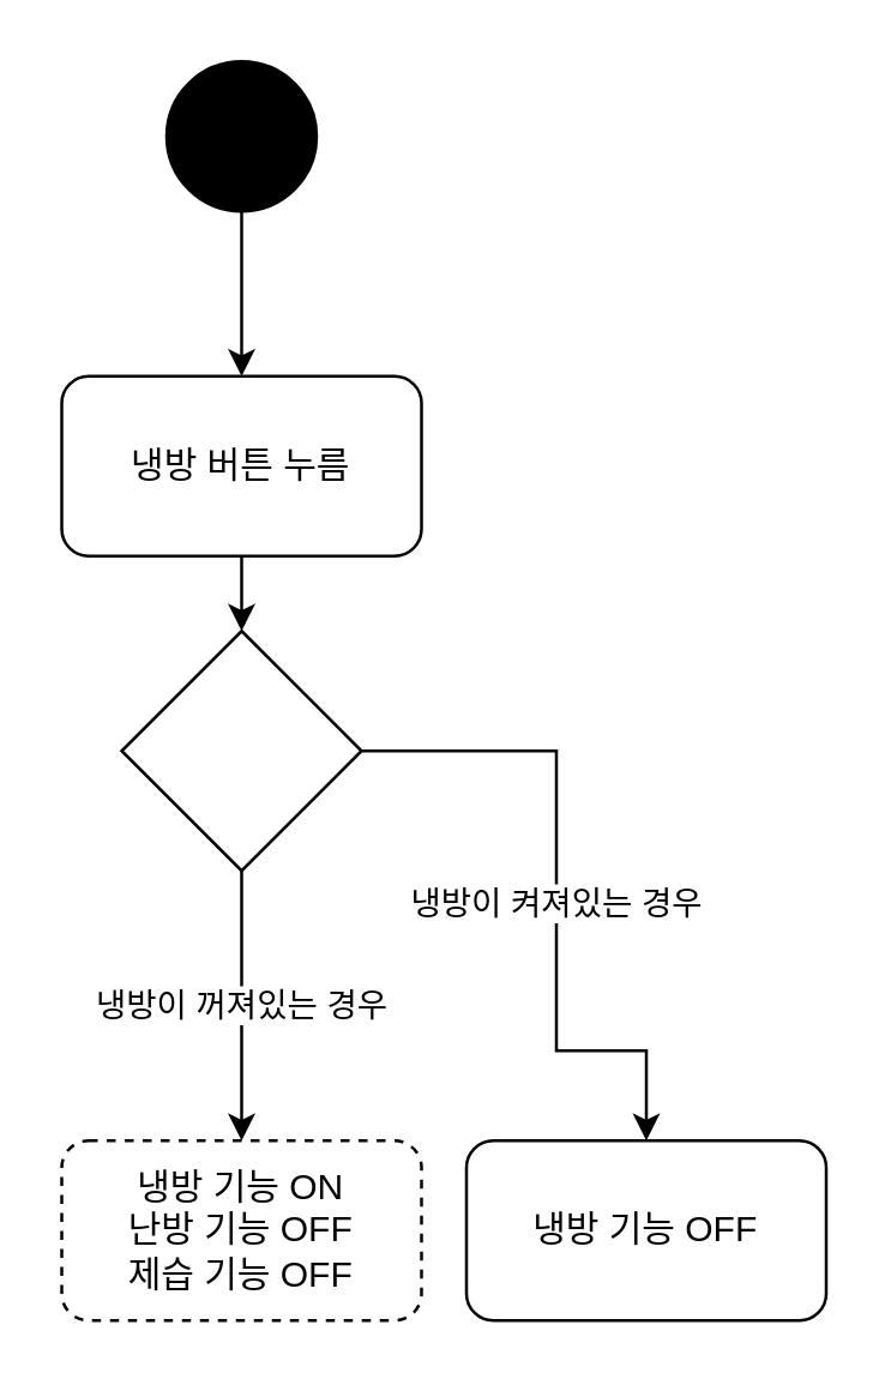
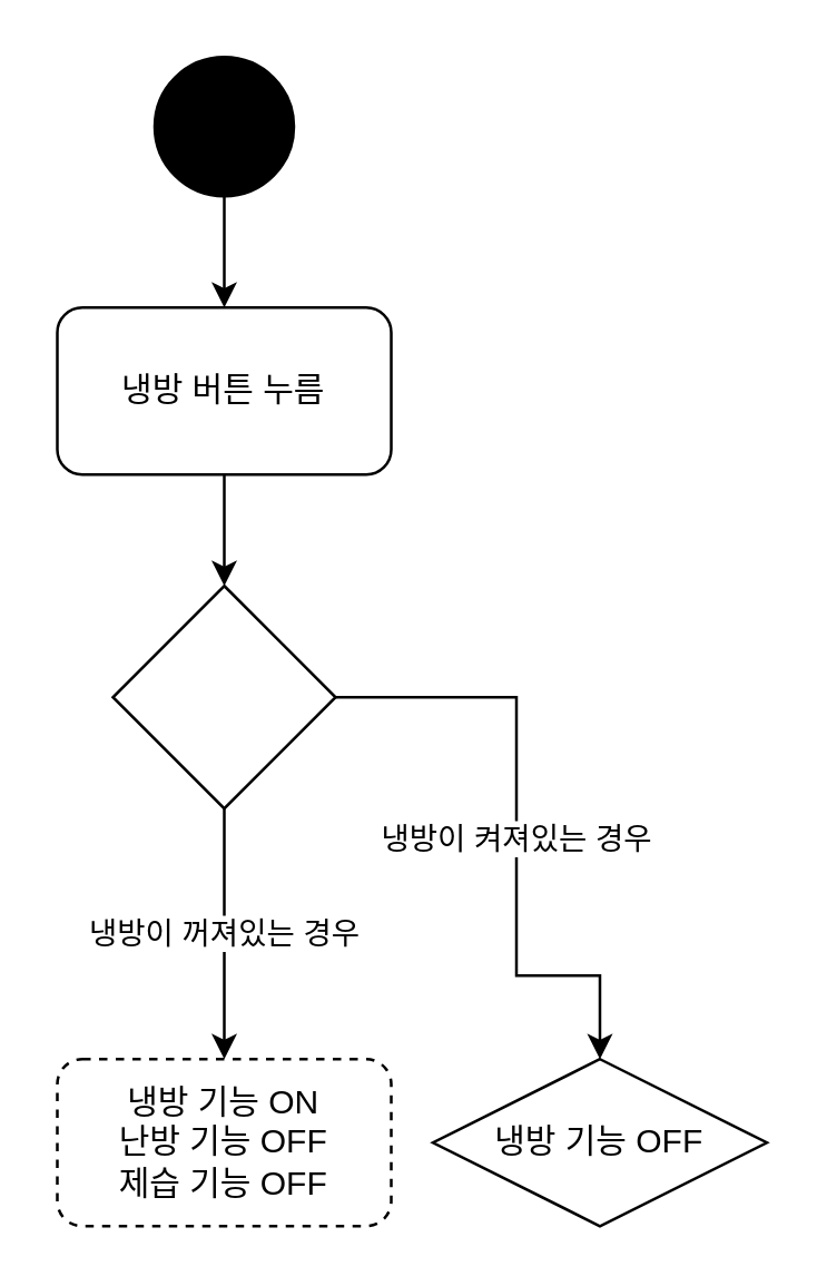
  <mxCell id="0" />
  <mxCell id="1" parent="0" />
  <mxCell id="2" style="edgeStyle=orthogonalEdgeStyle;rounded=0;orthogonalLoop=1;jettySize=auto;html=1;" edge="1" parent="1" source="3" target="5"><mxGeometry relative="1" as="geometry"><mxPoint x="80" y="130" as="targetPoint" /></mxGeometry></mxCell>
  <mxCell id="3" value="" style="ellipse;whiteSpace=wrap;html=1;aspect=fixed;fillColor=#000000;" vertex="1" parent="1"><mxGeometry x="55" y="20" width="50" height="50" as="geometry" /></mxCell>
  <mxCell id="4" style="edgeStyle=orthogonalEdgeStyle;rounded=0;orthogonalLoop=1;jettySize=auto;html=1;" edge="1" parent="1" source="5" target="8"><mxGeometry relative="1" as="geometry"><mxPoint x="80" y="210" as="targetPoint" /></mxGeometry></mxCell>
- <mxCell id="5" value="냉방 버튼 누름" style="rounded=1;whiteSpace=wrap;html=1;fillColor=#FFFFFF;" vertex="1" parent="1"><mxGeometry x="20" y="125" width="120" height="60" as="geometry" /></mxCell>
+ <mxCell id="5" value="냉방 버튼 누름" style="rounded=1;whiteSpace=wrap;html=1;fillColor=#FFFFFF;" vertex="1" parent="1"><mxGeometry x="20" y="110" width="120" height="60" as="geometry" /></mxCell>
  <mxCell id="6" value="냉방이 켜져있는 경우" style="edgeStyle=orthogonalEdgeStyle;rounded=0;orthogonalLoop=1;jettySize=auto;html=1;" edge="1" parent="1" source="8" target="10"><mxGeometry x="0.03" relative="1" as="geometry"><mxPoint x="185" y="370" as="targetPoint" /><Array as="points"><mxPoint x="185" y="250" /><mxPoint x="185" y="350" /><mxPoint x="215" y="350" /></Array><mxPoint as="offset" /></mxGeometry></mxCell>
  <mxCell id="7" value="냉방이 꺼져있는 경우" style="edgeStyle=orthogonalEdgeStyle;rounded=0;orthogonalLoop=1;jettySize=auto;html=1;entryX=0.5;entryY=0;entryDx=0;entryDy=0;" edge="1" parent="1" source="8" target="9"><mxGeometry relative="1" as="geometry"><mxPoint x="80" y="390" as="targetPoint" /></mxGeometry></mxCell>
  <mxCell id="8" value="" style="rhombus;whiteSpace=wrap;html=1;fillColor=#FFFFFF;" vertex="1" parent="1"><mxGeometry x="40" y="210" width="80" height="80" as="geometry" /></mxCell>
  <mxCell id="9" value="냉방 기능 ON&lt;br&gt;난방 기능 OFF&lt;br&gt;제습 기능 OFF" style="rounded=1;whiteSpace=wrap;html=1;fillColor=#FFFFFF;dashed=1;" vertex="1" parent="1"><mxGeometry x="20" y="380" width="120" height="60" as="geometry" /></mxCell>
- <mxCell id="10" value="냉방 기능 OFF" style="rounded=1;whiteSpace=wrap;html=1;fillColor=#FFFFFF;" vertex="1" parent="1"><mxGeometry x="155" y="380" width="120" height="60" as="geometry" /></mxCell>
+ <mxCell id="10" value="냉방 기능 OFF" style="rhombus;whiteSpace=wrap;html=1;fillColor=#FFFFFF;" vertex="1" parent="1"><mxGeometry x="155" y="380" width="120" height="60" as="geometry" /></mxCell>
